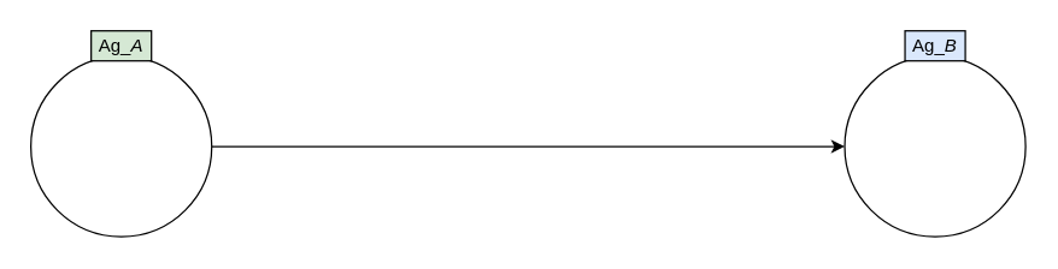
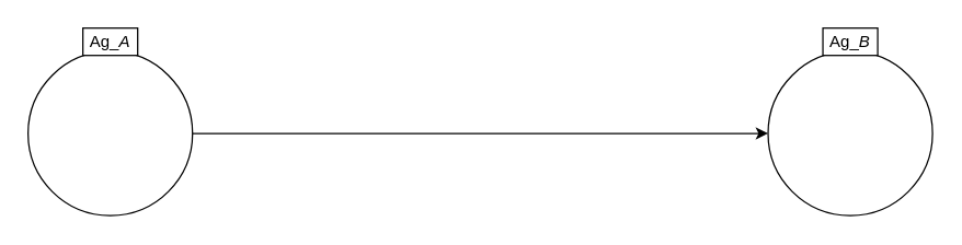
  <mxCell id="0" />
  <mxCell id="1" parent="0" />
  <mxCell id="2" value="" style="endArrow=classic;html=1;rounded=0;" edge="1" parent="1" source="3" target="4"><mxGeometry width="50" height="50" relative="1" as="geometry"><mxPoint x="140" y="97" as="sourcePoint" /><mxPoint x="580" y="97" as="targetPoint" /></mxGeometry></mxCell>
  <mxCell id="3" value="" style="ellipse;whiteSpace=wrap;html=1;aspect=fixed;" vertex="1" parent="1"><mxGeometry x="20" y="37" width="120" height="120" as="geometry" /></mxCell>
  <mxCell id="4" value="" style="ellipse;whiteSpace=wrap;html=1;aspect=fixed;" vertex="1" parent="1"><mxGeometry x="560" y="37" width="120" height="120" as="geometry" /></mxCell>
- <mxCell id="5" value="Ag_&lt;i&gt;A&lt;/i&gt;" style="rounded=0;whiteSpace=wrap;html=1;fillColor=#d5e8d4;" vertex="1" parent="1"><mxGeometry x="60" y="20" width="40" height="20" as="geometry" /></mxCell>
- <mxCell id="6" value="Ag_&lt;i&gt;B&lt;/i&gt;" style="rounded=0;whiteSpace=wrap;html=1;fillColor=#dae8fc;" vertex="1" parent="1"><mxGeometry x="600" y="20" width="40" height="20" as="geometry" /></mxCell>
+ <mxCell id="5" value="Ag_&lt;i&gt;A&lt;/i&gt;" style="rounded=0;whiteSpace=wrap;html=1;" vertex="1" parent="1"><mxGeometry x="60" y="20" width="40" height="20" as="geometry" /></mxCell>
+ <mxCell id="6" value="Ag_&lt;i&gt;B&lt;/i&gt;" style="rounded=0;whiteSpace=wrap;html=1;" vertex="1" parent="1"><mxGeometry x="600" y="20" width="40" height="20" as="geometry" /></mxCell>
